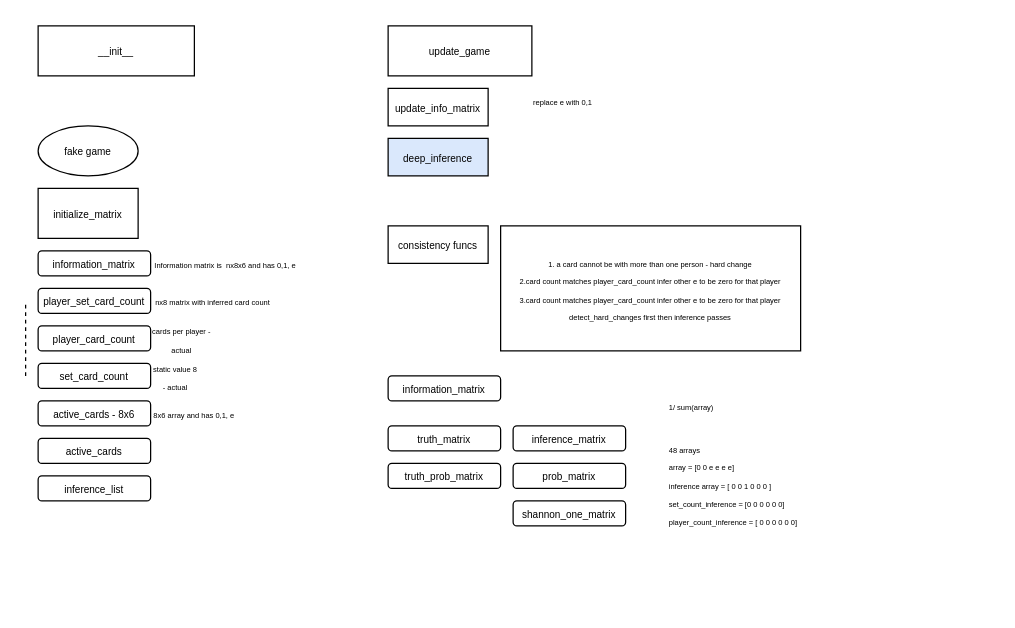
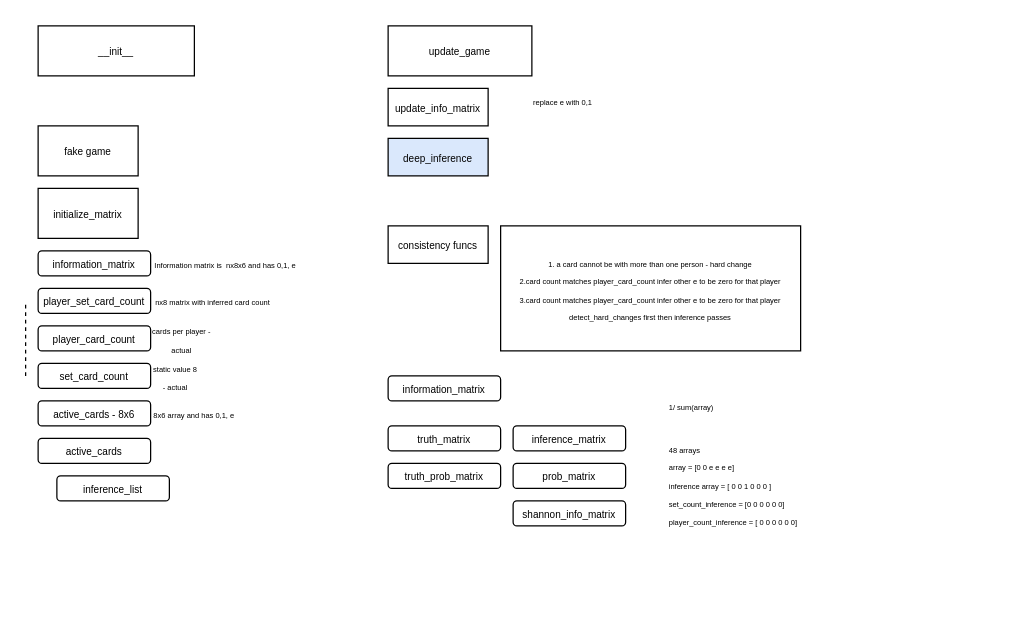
  <mxCell id="0" />
  <mxCell id="1" parent="0" />
  <mxCell id="2" value="&lt;font style=&quot;font-size: 8px;&quot;&gt;__init__&lt;/font&gt;" style="rounded=0;whiteSpace=wrap;html=1;" vertex="1" parent="1"><mxGeometry x="30" y="20" width="125" height="40" as="geometry" /></mxCell>
- <mxCell id="3" value="&lt;font style=&quot;font-size: 8px;&quot;&gt;fake game&lt;/font&gt;" style="ellipse;whiteSpace=wrap;html=1;" vertex="1" parent="1"><mxGeometry x="30" y="100" width="80" height="40" as="geometry" /></mxCell>
+ <mxCell id="3" value="&lt;font style=&quot;font-size: 8px;&quot;&gt;fake game&lt;/font&gt;" style="rounded=0;whiteSpace=wrap;html=1;" vertex="1" parent="1"><mxGeometry x="30" y="100" width="80" height="40" as="geometry" /></mxCell>
  <mxCell id="4" value="&lt;font style=&quot;font-size: 8px;&quot;&gt;initialize_matrix&lt;/font&gt;" style="rounded=0;whiteSpace=wrap;html=1;" vertex="1" parent="1"><mxGeometry x="30" y="150" width="80" height="40" as="geometry" /></mxCell>
  <mxCell id="5" value="&lt;font style=&quot;font-size: 8px;&quot;&gt;information_matrix&lt;/font&gt;" style="rounded=1;whiteSpace=wrap;html=1;" vertex="1" parent="1"><mxGeometry x="30" y="200" width="90" height="20" as="geometry" /></mxCell>
  <mxCell id="6" value="&lt;font style=&quot;font-size: 8px;&quot;&gt;update_game&lt;/font&gt;" style="rounded=0;whiteSpace=wrap;html=1;" vertex="1" parent="1"><mxGeometry x="310" y="20" width="115" height="40" as="geometry" /></mxCell>
  <mxCell id="7" value="&lt;font style=&quot;font-size: 8px;&quot;&gt;update_info_matrix&lt;/font&gt;" style="rounded=0;whiteSpace=wrap;html=1;" vertex="1" parent="1"><mxGeometry x="310" y="70" width="80" height="30" as="geometry" /></mxCell>
  <mxCell id="8" value="&lt;font style=&quot;font-size: 8px;&quot;&gt;player_card_count&lt;/font&gt;" style="rounded=1;whiteSpace=wrap;html=1;" vertex="1" parent="1"><mxGeometry x="30" y="260" width="90" height="20" as="geometry" /></mxCell>
  <mxCell id="9" value="&lt;font style=&quot;font-size: 8px;&quot;&gt;player_set_card_count&lt;/font&gt;" style="rounded=1;whiteSpace=wrap;html=1;" vertex="1" parent="1"><mxGeometry x="30" y="230" width="90" height="20" as="geometry" /></mxCell>
  <mxCell id="10" value="&lt;font style=&quot;font-size: 8px;&quot;&gt;set_card_count&lt;/font&gt;" style="rounded=1;whiteSpace=wrap;html=1;" vertex="1" parent="1"><mxGeometry x="30" y="290" width="90" height="20" as="geometry" /></mxCell>
  <mxCell id="11" value="&lt;font style=&quot;font-size: 8px;&quot;&gt;active_cards - 8x6&lt;/font&gt;" style="rounded=1;whiteSpace=wrap;html=1;" vertex="1" parent="1"><mxGeometry x="30" y="320" width="90" height="20" as="geometry" /></mxCell>
  <mxCell id="12" value="&lt;font style=&quot;font-size: 8px;&quot;&gt;active_cards&lt;/font&gt;" style="rounded=1;whiteSpace=wrap;html=1;" vertex="1" parent="1"><mxGeometry x="30" y="350" width="90" height="20" as="geometry" /></mxCell>
  <mxCell id="13" value="&lt;font style=&quot;font-size: 6px;&quot;&gt;Information matrix is&amp;nbsp; nx8x6 and has 0,1, e&lt;/font&gt;" style="text;html=1;strokeColor=none;fillColor=none;align=center;verticalAlign=middle;whiteSpace=wrap;rounded=0;" vertex="1" parent="1"><mxGeometry x="120" y="200" width="120" height="20" as="geometry" /></mxCell>
  <mxCell id="14" value="&lt;span style=&quot;font-size: 6px;&quot;&gt;nx8 matrix with inferred card count&lt;/span&gt;" style="text;html=1;strokeColor=none;fillColor=none;align=center;verticalAlign=middle;whiteSpace=wrap;rounded=0;" vertex="1" parent="1"><mxGeometry x="120" y="230" width="100" height="20" as="geometry" /></mxCell>
  <mxCell id="15" value="&lt;span style=&quot;font-size: 6px;&quot;&gt;cards per player - actual&lt;/span&gt;" style="text;html=1;strokeColor=none;fillColor=none;align=center;verticalAlign=middle;whiteSpace=wrap;rounded=0;" vertex="1" parent="1"><mxGeometry x="120" y="260" width="50" height="20" as="geometry" /></mxCell>
  <mxCell id="16" value="&lt;span style=&quot;font-size: 6px;&quot;&gt;static value 8 - actual&lt;/span&gt;" style="text;html=1;strokeColor=none;fillColor=none;align=center;verticalAlign=middle;whiteSpace=wrap;rounded=0;" vertex="1" parent="1"><mxGeometry x="120" y="292.5" width="40" height="15" as="geometry" /></mxCell>
  <mxCell id="17" value="&lt;span style=&quot;font-size: 6px;&quot;&gt;8x6 array and has 0,1, e&lt;/span&gt;" style="text;html=1;strokeColor=none;fillColor=none;align=center;verticalAlign=middle;whiteSpace=wrap;rounded=0;" vertex="1" parent="1"><mxGeometry x="120" y="322.5" width="70" height="15" as="geometry" /></mxCell>
  <mxCell id="18" value="&lt;span style=&quot;font-size: 6px;&quot;&gt;replace e with 0,1&lt;/span&gt;" style="text;html=1;strokeColor=none;fillColor=none;align=center;verticalAlign=middle;whiteSpace=wrap;rounded=0;" vertex="1" parent="1"><mxGeometry x="390" y="70" width="120" height="20" as="geometry" /></mxCell>
  <mxCell id="19" value="&lt;font style=&quot;font-size: 8px;&quot;&gt;deep_inference&lt;/font&gt;" style="rounded=0;whiteSpace=wrap;html=1;fillColor=#dae8fc;" vertex="1" parent="1"><mxGeometry x="310" y="110" width="80" height="30" as="geometry" /></mxCell>
- <mxCell id="20" value="&lt;font style=&quot;font-size: 8px;&quot;&gt;inference_list&lt;/font&gt;" style="rounded=1;whiteSpace=wrap;html=1;" vertex="1" parent="1"><mxGeometry x="30" y="380" width="90" height="20" as="geometry" /></mxCell>
+ <mxCell id="20" value="&lt;font style=&quot;font-size: 8px;&quot;&gt;inference_list&lt;/font&gt;" style="rounded=1;whiteSpace=wrap;html=1;" vertex="1" parent="1"><mxGeometry x="45" y="380" width="90" height="20" as="geometry" /></mxCell>
  <mxCell id="21" value="&lt;font style=&quot;font-size: 8px;&quot;&gt;consistency funcs&lt;/font&gt;" style="rounded=0;whiteSpace=wrap;html=1;" vertex="1" parent="1"><mxGeometry x="310" y="180" width="80" height="30" as="geometry" /></mxCell>
  <mxCell id="22" value="&lt;font style=&quot;&quot;&gt;&lt;font style=&quot;font-size: 6px;&quot;&gt;&lt;font style=&quot;&quot;&gt;1. a card cannot be with more than one person - hard change&lt;br&gt;2.&lt;/font&gt;card count matches player_card_count infer other e to be zero for that player&lt;br&gt;&lt;/font&gt;&lt;font style=&quot;border-color: var(--border-color); font-size: 6px;&quot;&gt;3.&lt;/font&gt;&lt;font style=&quot;font-size: 6px;&quot;&gt;card count matches player_card_count infer other e to be zero for that player&lt;br&gt;&lt;/font&gt;&lt;font style=&quot;font-size: 6px;&quot;&gt;detect_hard_changes first then inference passes&lt;/font&gt;&lt;br&gt;&lt;/font&gt;" style="rounded=0;whiteSpace=wrap;html=1;" vertex="1" parent="1"><mxGeometry x="400" y="180" width="240" height="100" as="geometry" /></mxCell>
  <mxCell id="23" value="" style="endArrow=none;dashed=1;html=1;rounded=0;" edge="1" parent="1"><mxGeometry width="50" height="50" relative="1" as="geometry"><mxPoint x="20" y="300" as="sourcePoint" /><mxPoint x="20" y="240" as="targetPoint" /></mxGeometry></mxCell>
  <mxCell id="24" value="&lt;font style=&quot;font-size: 8px;&quot;&gt;information_matrix&lt;/font&gt;" style="rounded=1;whiteSpace=wrap;html=1;" vertex="1" parent="1"><mxGeometry x="310" y="300" width="90" height="20" as="geometry" /></mxCell>
  <mxCell id="25" value="&lt;font style=&quot;font-size: 8px;&quot;&gt;truth_matrix&lt;/font&gt;" style="rounded=1;whiteSpace=wrap;html=1;" vertex="1" parent="1"><mxGeometry x="310" y="340" width="90" height="20" as="geometry" /></mxCell>
  <mxCell id="26" value="&lt;font style=&quot;font-size: 8px;&quot;&gt;inference_matrix&lt;/font&gt;" style="rounded=1;whiteSpace=wrap;html=1;" vertex="1" parent="1"><mxGeometry x="410" y="340" width="90" height="20" as="geometry" /></mxCell>
  <mxCell id="27" value="&lt;font style=&quot;font-size: 8px;&quot;&gt;truth_prob_matrix&lt;/font&gt;" style="rounded=1;whiteSpace=wrap;html=1;" vertex="1" parent="1"><mxGeometry x="310" y="370" width="90" height="20" as="geometry" /></mxCell>
  <mxCell id="28" value="&lt;font style=&quot;font-size: 8px;&quot;&gt;prob_matrix&lt;/font&gt;" style="rounded=1;whiteSpace=wrap;html=1;" vertex="1" parent="1"><mxGeometry x="410" y="370" width="90" height="20" as="geometry" /></mxCell>
- <mxCell id="29" value="&lt;font style=&quot;font-size: 8px;&quot;&gt;shannon_one_matrix&lt;/font&gt;" style="rounded=1;whiteSpace=wrap;html=1;" vertex="1" parent="1"><mxGeometry x="410" y="400" width="90" height="20" as="geometry" /></mxCell>
+ <mxCell id="29" value="&lt;font style=&quot;font-size: 8px;&quot;&gt;shannon_info_matrix&lt;/font&gt;" style="rounded=1;whiteSpace=wrap;html=1;" vertex="1" parent="1"><mxGeometry x="410" y="400" width="90" height="20" as="geometry" /></mxCell>
  <mxCell id="30" value="&lt;h1&gt;&lt;font style=&quot;font-size: 6px;&quot;&gt;&lt;span style=&quot;background-color: initial; font-weight: normal;&quot;&gt;1/ sum(array)&lt;/span&gt;&lt;br&gt;&lt;/font&gt;&lt;/h1&gt;&lt;div&gt;&lt;span style=&quot;background-color: initial; font-weight: normal;&quot;&gt;&lt;font style=&quot;font-size: 6px;&quot;&gt;48 arrays&lt;/font&gt;&lt;/span&gt;&lt;/div&gt;&lt;div&gt;&lt;span style=&quot;background-color: initial; font-weight: normal;&quot;&gt;&lt;font style=&quot;font-size: 6px;&quot;&gt;array = [0 0 e e e e]&lt;/font&gt;&lt;/span&gt;&lt;/div&gt;&lt;div&gt;&lt;span style=&quot;background-color: initial; font-weight: normal;&quot;&gt;&lt;font style=&quot;font-size: 6px;&quot;&gt;inference array = [ 0 0 1 0 0 0 ]&lt;/font&gt;&lt;/span&gt;&lt;/div&gt;&lt;div&gt;&lt;span style=&quot;background-color: initial; font-size: 6px;&quot;&gt;set_count_inference = [0 0 0 0 0 0]&lt;/span&gt;&lt;/div&gt;&lt;div&gt;&lt;font style=&quot;font-size: 6px;&quot;&gt;player_count_inference = [ 0 0 0 0 0 0]&lt;/font&gt;&lt;/div&gt;&lt;div&gt;&lt;span style=&quot;background-color: initial; font-size: 12px; font-weight: normal;&quot;&gt;&lt;br&gt;&lt;/span&gt;&lt;/div&gt;" style="text;html=1;strokeColor=none;fillColor=none;spacing=5;spacingTop=-20;whiteSpace=wrap;overflow=hidden;rounded=0;" vertex="1" parent="1"><mxGeometry x="530" y="300" width="260" height="180" as="geometry" /></mxCell>
